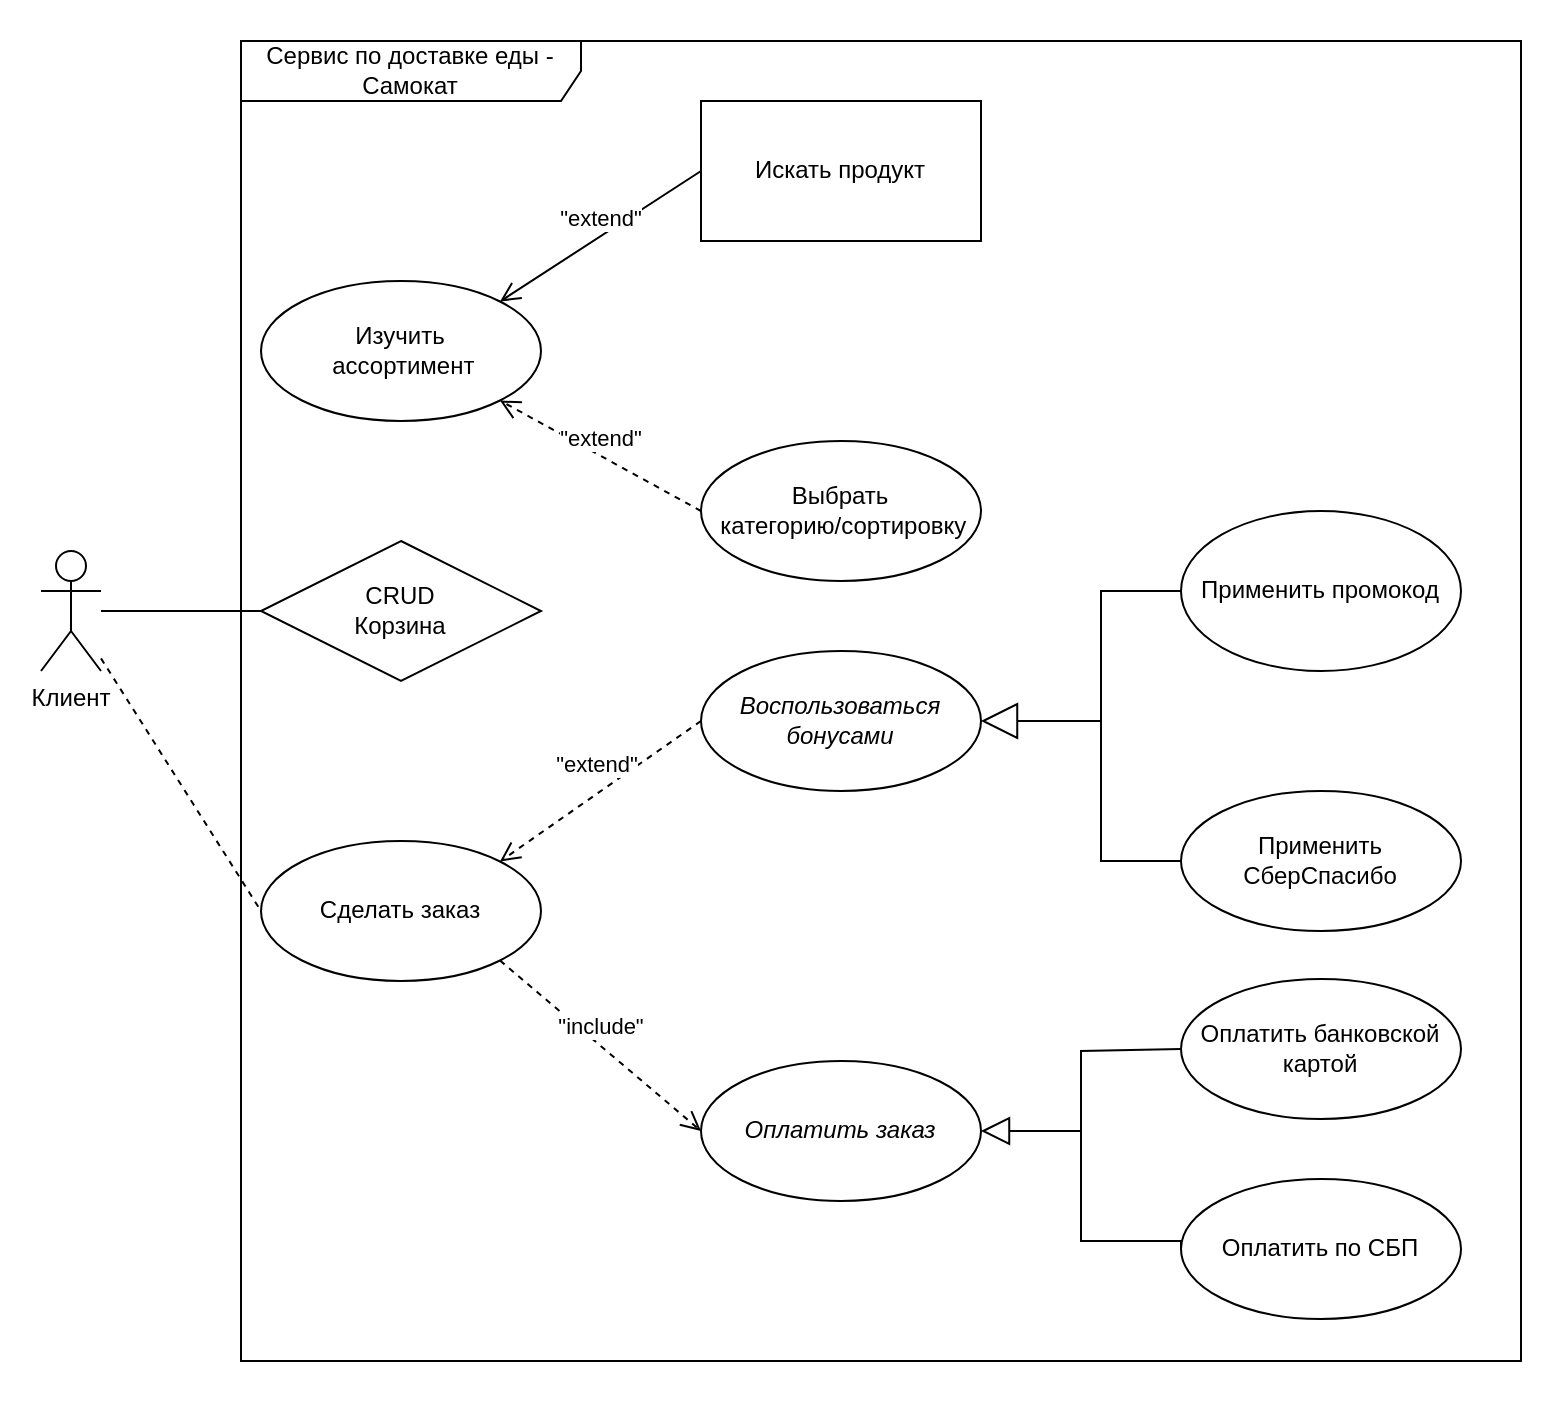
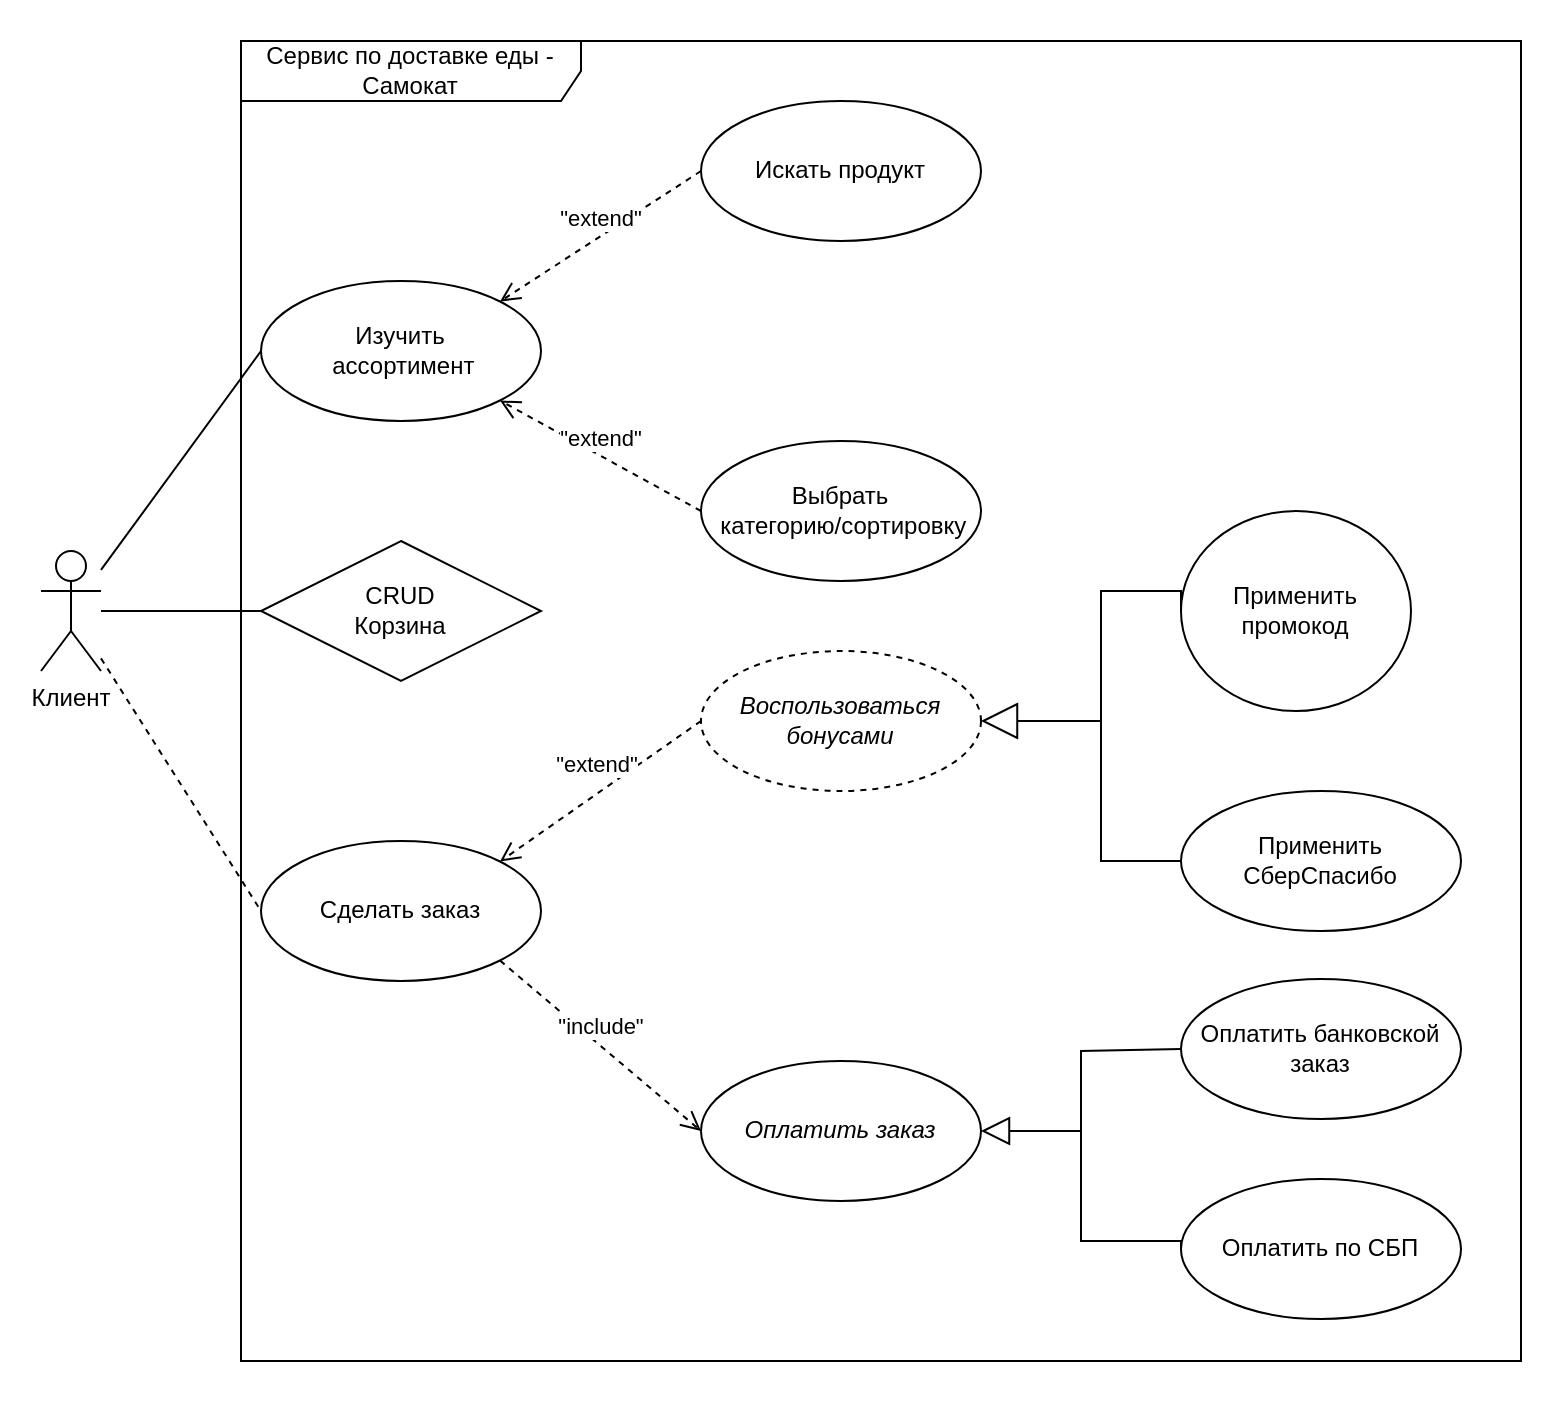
  <mxCell id="0" />
  <mxCell id="1" parent="0" />
  <mxCell id="2" value="Сервис по доставке еды - Самокат" style="shape=umlFrame;whiteSpace=wrap;html=1;pointerEvents=0;width=170;height=30;" vertex="1" parent="1"><mxGeometry x="120" y="20" width="640" height="660" as="geometry" /></mxCell>
  <mxCell id="3" value="Изучить&lt;br&gt;&amp;nbsp;ассортимент" style="ellipse;whiteSpace=wrap;html=1;" vertex="1" parent="1"><mxGeometry x="130" y="140" width="140" height="70" as="geometry" /></mxCell>
  <mxCell id="4" value="Сделать заказ" style="ellipse;whiteSpace=wrap;html=1;" vertex="1" parent="1"><mxGeometry x="130" y="420" width="140" height="70" as="geometry" /></mxCell>
  <mxCell id="5" value="Оплатить заказ" style="ellipse;whiteSpace=wrap;html=1;fontStyle=2" vertex="1" parent="1"><mxGeometry x="350" y="530" width="140" height="70" as="geometry" /></mxCell>
  <mxCell id="6" value="&quot;include&quot;" style="html=1;verticalAlign=bottom;endArrow=open;dashed=1;endSize=8;curved=0;rounded=0;entryX=0;entryY=0.5;entryDx=0;entryDy=0;exitX=1;exitY=1;exitDx=0;exitDy=0;" edge="1" parent="1" source="4" target="5"><mxGeometry relative="1" as="geometry"><mxPoint x="410" y="490" as="sourcePoint" /><mxPoint x="330" y="490" as="targetPoint" /></mxGeometry></mxCell>
  <mxCell id="7" value="" style="html=1;verticalAlign=bottom;endArrow=block;curved=0;rounded=0;endFill=0;endSize=12;entryX=1;entryY=0.5;entryDx=0;entryDy=0;" edge="1" parent="1" target="5"><mxGeometry width="80" relative="1" as="geometry"><mxPoint x="540" y="565" as="sourcePoint" /><mxPoint x="310" y="594.5" as="targetPoint" /></mxGeometry></mxCell>
- <mxCell id="8" value="&lt;i&gt;Воспользоваться бонусами&lt;/i&gt;" style="ellipse;whiteSpace=wrap;html=1;" vertex="1" parent="1"><mxGeometry x="350" y="325" width="140" height="70" as="geometry" /></mxCell>
+ <mxCell id="8" value="&lt;i&gt;Воспользоваться бонусами&lt;/i&gt;" style="ellipse;whiteSpace=wrap;html=1;dashed=1;" vertex="1" parent="1"><mxGeometry x="350" y="325" width="140" height="70" as="geometry" /></mxCell>
  <mxCell id="9" value="&quot;extend&quot;" style="html=1;verticalAlign=bottom;endArrow=open;dashed=1;endSize=8;curved=0;rounded=0;exitX=0;exitY=0.5;exitDx=0;exitDy=0;entryX=1;entryY=0;entryDx=0;entryDy=0;" edge="1" parent="1" source="8" target="4"><mxGeometry x="-0.015" y="-5" relative="1" as="geometry"><mxPoint x="430" y="390" as="sourcePoint" /><mxPoint x="333" y="390" as="targetPoint" /><mxPoint y="1" as="offset" /></mxGeometry></mxCell>
- <mxCell id="10" value="Искать продукт" style="whiteSpace=wrap;html=1;rounded=0;" vertex="1" parent="1"><mxGeometry x="350" y="50" width="140" height="70" as="geometry" /></mxCell>
- <mxCell id="11" value="&quot;extend&quot;" style="html=1;verticalAlign=bottom;endArrow=open;dashed=0;endSize=8;curved=0;rounded=0;entryX=1;entryY=0;entryDx=0;entryDy=0;exitX=0;exitY=0.5;exitDx=0;exitDy=0;" edge="1" parent="1" source="10" target="3"><mxGeometry relative="1" as="geometry"><mxPoint x="392.5" y="64.5" as="sourcePoint" /><mxPoint x="317.5" y="64.5" as="targetPoint" /></mxGeometry></mxCell>
+ <mxCell id="10" value="Искать продукт" style="ellipse;whiteSpace=wrap;html=1;" vertex="1" parent="1"><mxGeometry x="350" y="50" width="140" height="70" as="geometry" /></mxCell>
+ <mxCell id="11" value="&quot;extend&quot;" style="html=1;verticalAlign=bottom;endArrow=open;dashed=1;endSize=8;curved=0;rounded=0;entryX=1;entryY=0;entryDx=0;entryDy=0;exitX=0;exitY=0.5;exitDx=0;exitDy=0;" edge="1" parent="1" source="10" target="3"><mxGeometry relative="1" as="geometry"><mxPoint x="392.5" y="64.5" as="sourcePoint" /><mxPoint x="317.5" y="64.5" as="targetPoint" /></mxGeometry></mxCell>
  <mxCell id="12" value="Выбрать&lt;div&gt;&amp;nbsp;категорию/сортировку&lt;/div&gt;" style="ellipse;whiteSpace=wrap;html=1;" vertex="1" parent="1"><mxGeometry x="350" y="220" width="140" height="70" as="geometry" /></mxCell>
  <mxCell id="13" value="&quot;extend&quot;" style="html=1;verticalAlign=bottom;endArrow=open;dashed=1;endSize=8;curved=0;rounded=0;entryX=1;entryY=1;entryDx=0;entryDy=0;exitX=0;exitY=0.5;exitDx=0;exitDy=0;" edge="1" parent="1" source="12" target="3"><mxGeometry relative="1" as="geometry"><mxPoint x="377.5" y="240" as="sourcePoint" /><mxPoint x="302.5" y="240" as="targetPoint" /></mxGeometry></mxCell>
- <mxCell id="14" value="Оплатить банковской картой" style="ellipse;whiteSpace=wrap;html=1;" vertex="1" parent="1"><mxGeometry x="590" y="489" width="140" height="70" as="geometry" /></mxCell>
+ <mxCell id="14" value="Оплатить банковской заказ" style="ellipse;whiteSpace=wrap;html=1;" vertex="1" parent="1"><mxGeometry x="590" y="489" width="140" height="70" as="geometry" /></mxCell>
  <mxCell id="15" style="edgeStyle=orthogonalEdgeStyle;rounded=0;orthogonalLoop=1;jettySize=auto;html=1;entryX=0;entryY=0.5;entryDx=0;entryDy=0;endArrow=none;endFill=0;exitX=0;exitY=0.5;exitDx=0;exitDy=0;" edge="1" parent="1" source="20" target="14"><mxGeometry relative="1" as="geometry"><mxPoint x="1050" y="630" as="sourcePoint" /><Array as="points"><mxPoint x="540" y="620" /><mxPoint x="540" y="525" /></Array></mxGeometry></mxCell>
  <mxCell id="16" value="Применить СберСпасибо" style="ellipse;whiteSpace=wrap;html=1;" vertex="1" parent="1"><mxGeometry x="590" y="395" width="140" height="70" as="geometry" /></mxCell>
- <mxCell id="17" value="Применить промокод" style="ellipse;whiteSpace=wrap;html=1;" vertex="1" parent="1"><mxGeometry x="590" y="255" width="140" height="80" as="geometry" /></mxCell>
+ <mxCell id="17" value="Применить промокод" style="ellipse;whiteSpace=wrap;html=1;" vertex="1" parent="1"><mxGeometry x="590" y="255" width="115" height="100" as="geometry" /></mxCell>
  <mxCell id="18" value="" style="endArrow=block;endSize=16;endFill=0;html=1;rounded=0;entryX=1;entryY=0.5;entryDx=0;entryDy=0;" edge="1" parent="1" target="8"><mxGeometry width="160" relative="1" as="geometry"><mxPoint x="550" y="360" as="sourcePoint" /><mxPoint x="600" y="410" as="targetPoint" /></mxGeometry></mxCell>
  <mxCell id="19" value="" style="endArrow=none;html=1;edgeStyle=orthogonalEdgeStyle;rounded=0;exitX=0;exitY=0.5;exitDx=0;exitDy=0;entryX=0;entryY=0.5;entryDx=0;entryDy=0;" edge="1" parent="1" source="17" target="16"><mxGeometry relative="1" as="geometry"><mxPoint x="340" y="445" as="sourcePoint" /><mxPoint x="500" y="445" as="targetPoint" /><Array as="points"><mxPoint x="550" y="295" /><mxPoint x="550" y="430" /></Array></mxGeometry></mxCell>
  <mxCell id="20" value="Оплатить по СБП" style="ellipse;whiteSpace=wrap;html=1;" vertex="1" parent="1"><mxGeometry x="590" y="589" width="140" height="70" as="geometry" /></mxCell>
  <mxCell id="21" value="Клиент" style="shape=umlActor;verticalLabelPosition=bottom;verticalAlign=top;html=1;outlineConnect=0;" vertex="1" parent="1"><mxGeometry x="20" y="275" width="30" height="60" as="geometry" /></mxCell>
+ <mxCell id="22" value="" style="endArrow=none;html=1;rounded=0;entryX=0;entryY=0.5;entryDx=0;entryDy=0;" edge="1" parent="1" source="21" target="3"><mxGeometry width="50" height="50" relative="1" as="geometry"><mxPoint x="370" y="450" as="sourcePoint" /><mxPoint x="420" y="400" as="targetPoint" /></mxGeometry></mxCell>
  <mxCell id="23" value="" style="endArrow=none;html=1;rounded=0;entryX=0;entryY=0.5;entryDx=0;entryDy=0;dashed=1;" edge="1" parent="1" source="21" target="4"><mxGeometry width="50" height="50" relative="1" as="geometry"><mxPoint x="70" y="390" as="sourcePoint" /><mxPoint x="140" y="185" as="targetPoint" /></mxGeometry></mxCell>
  <mxCell id="24" value="CRUD&lt;br&gt;Корзина" style="rhombus;whiteSpace=wrap;html=1;" vertex="1" parent="1"><mxGeometry x="130" y="270" width="140" height="70" as="geometry" /></mxCell>
  <mxCell id="25" value="" style="endArrow=none;html=1;rounded=0;entryX=0;entryY=0.5;entryDx=0;entryDy=0;" edge="1" parent="1" source="21" target="24"><mxGeometry width="50" height="50" relative="1" as="geometry"><mxPoint x="370" y="450" as="sourcePoint" /><mxPoint x="420" y="400" as="targetPoint" /></mxGeometry></mxCell>
